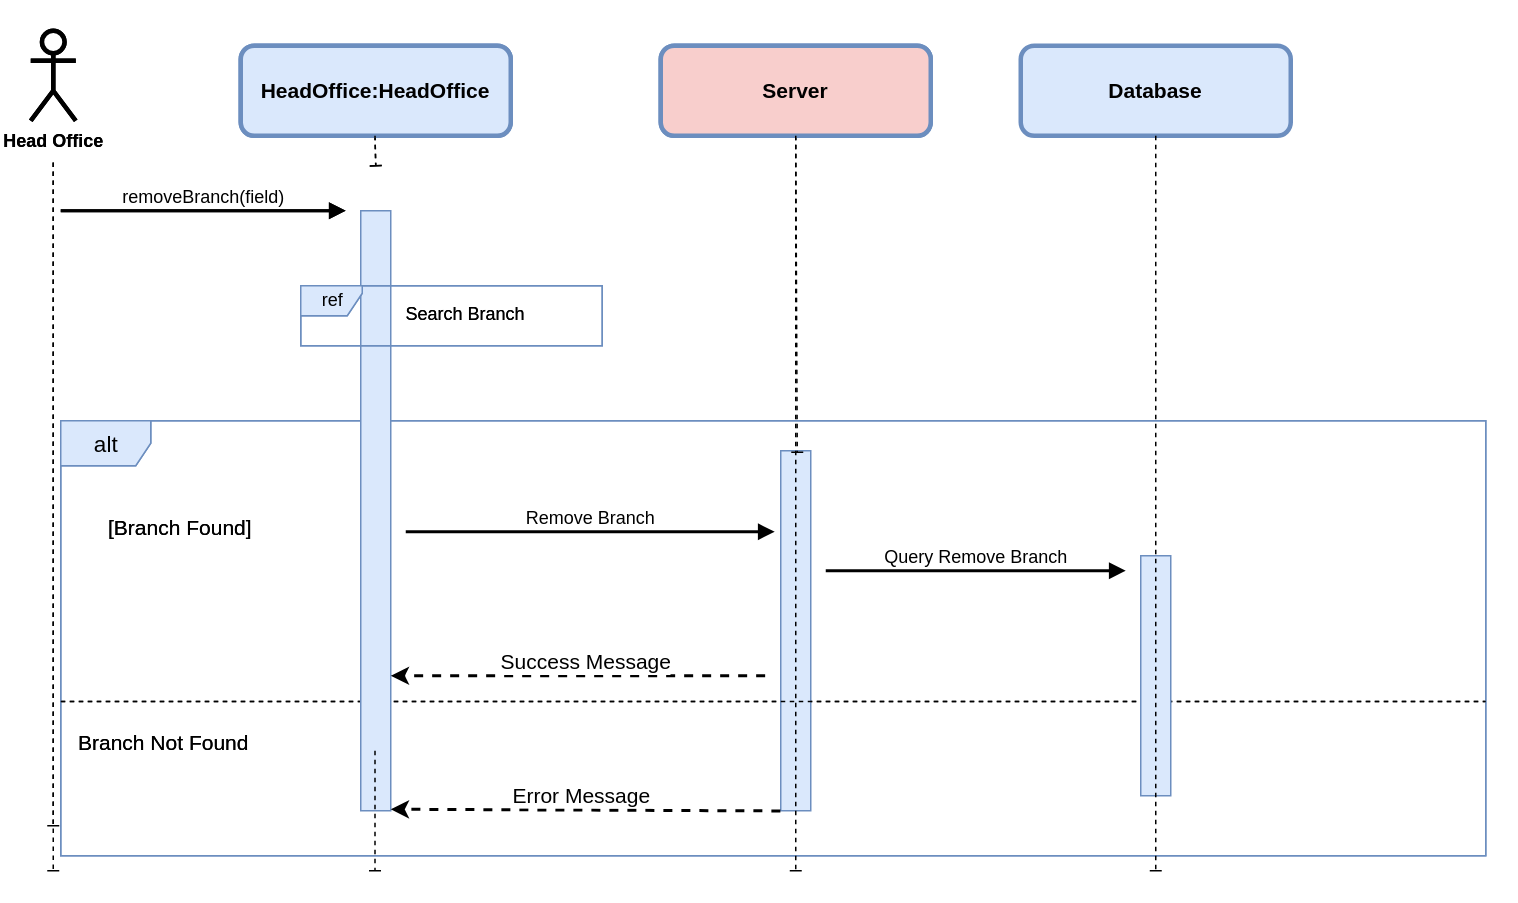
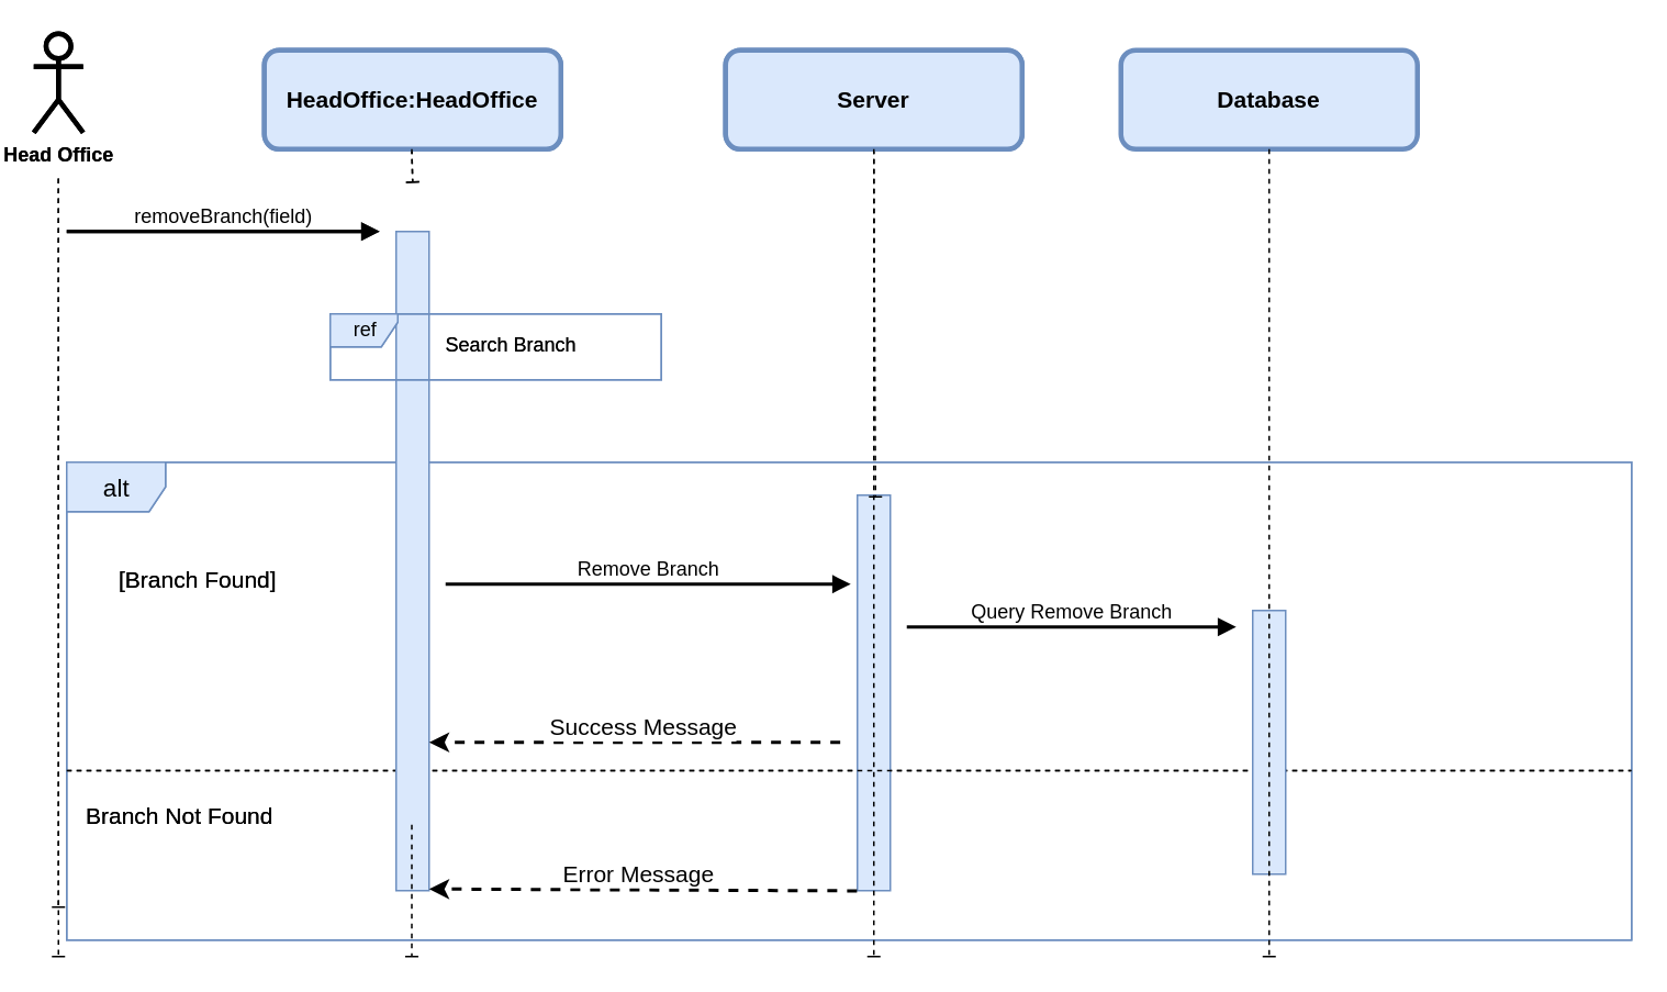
  <mxCell id="0" />
  <mxCell id="1" parent="0" />
  <mxCell id="2" value="&lt;span style=&quot;font-size: 14px;&quot;&gt;&lt;b&gt;HeadOffice:HeadOffice&lt;/b&gt;&lt;/span&gt;" style="rounded=1;whiteSpace=wrap;html=1;strokeWidth=3;fillColor=#dae8fc;strokeColor=#6c8ebf;" parent="1" vertex="1"><mxGeometry x="160" y="30" width="180" height="60" as="geometry" /></mxCell>
  <mxCell id="3" value="" style="edgeStyle=none;html=1;dashed=1;strokeWidth=1;endArrow=baseDash;endFill=0;startArrow=none;" parent="1" edge="1"><mxGeometry relative="1" as="geometry"><mxPoint x="249.5" y="90" as="sourcePoint" /><mxPoint x="250" y="110" as="targetPoint" /></mxGeometry></mxCell>
  <mxCell id="4" value="&lt;b&gt;Head Office&lt;/b&gt;" style="shape=umlActor;verticalLabelPosition=bottom;verticalAlign=top;html=1;outlineConnect=0;strokeWidth=3;rounded=1;" parent="1" vertex="1"><mxGeometry x="20" y="20" width="30" height="60" as="geometry" /></mxCell>
  <mxCell id="5" value="" style="edgeStyle=none;html=1;dashed=1;strokeWidth=1;endArrow=baseDash;endFill=0;" parent="1" edge="1"><mxGeometry relative="1" as="geometry"><mxPoint x="34.97" y="107.85" as="sourcePoint" /><mxPoint x="35" y="550" as="targetPoint" /></mxGeometry></mxCell>
  <mxCell id="6" value="&lt;font style=&quot;font-size: 15px;&quot;&gt;alt&lt;/font&gt;" style="shape=umlFrame;tabWidth=110;tabHeight=30;tabPosition=left;html=1;boundedLbl=1;labelInHeader=1;width=60;height=30;fontSize=13;fillColor=#dae8fc;strokeColor=#6c8ebf;" parent="1" vertex="1"><mxGeometry x="40" y="280" width="950" height="290" as="geometry" /></mxCell>
  <mxCell id="7" value="" style="line;strokeWidth=1;dashed=1;labelPosition=center;verticalLabelPosition=bottom;align=left;verticalAlign=top;spacingLeft=20;spacingTop=15;fontSize=13;" parent="6" vertex="1"><mxGeometry y="182" width="950" height="10.4" as="geometry" /></mxCell>
  <mxCell id="8" value="Branch Not Found" style="text;fontSize=14;" parent="6" vertex="1"><mxGeometry width="100" height="20" relative="1" as="geometry"><mxPoint x="10" y="200" as="offset" /></mxGeometry></mxCell>
  <mxCell id="9" value="[Branch Found]" style="text;fontSize=14;" parent="6" vertex="1"><mxGeometry x="30" y="56.875" width="100" height="16.25" as="geometry" /></mxCell>
  <mxCell id="10" value="" style="html=1;points=[];perimeter=orthogonalPerimeter;fontSize=12;fillColor=#dae8fc;strokeColor=#6c8ebf;" parent="6" vertex="1"><mxGeometry x="480" y="20" width="20" height="240" as="geometry" /></mxCell>
  <mxCell id="11" value="&lt;span style=&quot;font-size: 12px;&quot;&gt;Remove Branch&lt;/span&gt;" style="html=1;verticalAlign=bottom;endArrow=block;strokeWidth=2;entryX=-0.2;entryY=0.225;entryDx=0;entryDy=0;entryPerimeter=0;" parent="6" target="10" edge="1"><mxGeometry width="80" relative="1" as="geometry"><mxPoint x="230" y="74" as="sourcePoint" /><mxPoint x="430" y="73.12" as="targetPoint" /></mxGeometry></mxCell>
  <mxCell id="12" value="&lt;font style=&quot;font-size: 15px;&quot;&gt;alt&lt;/font&gt;" style="shape=umlFrame;tabWidth=110;tabHeight=30;tabPosition=left;html=1;boundedLbl=1;labelInHeader=1;width=60;height=30;fontSize=13;fillColor=#dae8fc;strokeColor=#6c8ebf;" parent="6" vertex="1"><mxGeometry width="950" height="290" as="geometry" /></mxCell>
  <mxCell id="13" value="" style="line;strokeWidth=1;dashed=1;labelPosition=center;verticalLabelPosition=bottom;align=left;verticalAlign=top;spacingLeft=20;spacingTop=15;fontSize=13;" parent="12" vertex="1"><mxGeometry y="182" width="950" height="10.4" as="geometry" /></mxCell>
  <mxCell id="14" value="Branch Not Found" style="text;fontSize=14;" parent="12" vertex="1"><mxGeometry width="100" height="20" relative="1" as="geometry"><mxPoint x="10" y="200" as="offset" /></mxGeometry></mxCell>
  <mxCell id="15" value="[Branch Found]" style="text;fontSize=14;" parent="12" vertex="1"><mxGeometry x="30" y="56.875" width="100" height="16.25" as="geometry" /></mxCell>
  <mxCell id="16" value="" style="html=1;points=[];perimeter=orthogonalPerimeter;fontSize=12;fillColor=#dae8fc;strokeColor=#6c8ebf;" parent="12" vertex="1"><mxGeometry x="200" y="-140" width="20" height="400" as="geometry" /></mxCell>
  <mxCell id="17" value="&lt;span style=&quot;font-size: 12px;&quot;&gt;Query Remove Branch&lt;/span&gt;" style="html=1;verticalAlign=bottom;endArrow=block;strokeWidth=2;" parent="12" edge="1"><mxGeometry width="80" relative="1" as="geometry"><mxPoint x="510" y="100" as="sourcePoint" /><mxPoint x="710" y="100" as="targetPoint" /></mxGeometry></mxCell>
  <mxCell id="18" value="" style="endArrow=classic;html=1;strokeWidth=2;fontSize=13;dashed=1;" parent="12" target="16" edge="1"><mxGeometry relative="1" as="geometry"><mxPoint x="469.6" y="170.0" as="sourcePoint" /><mxPoint x="222" y="140" as="targetPoint" /></mxGeometry></mxCell>
  <mxCell id="19" value="&lt;font style=&quot;font-size: 14px;&quot;&gt;Success Message&lt;/font&gt;" style="edgeLabel;resizable=0;html=1;align=center;verticalAlign=middle;strokeWidth=3;fontSize=13;rounded=1;" parent="18" connectable="0" vertex="1"><mxGeometry relative="1" as="geometry"><mxPoint x="5" y="-10" as="offset" /></mxGeometry></mxCell>
  <mxCell id="20" value="" style="endArrow=classic;html=1;strokeWidth=2;fontSize=13;dashed=1;exitX=0.505;exitY=0.897;exitDx=0;exitDy=0;exitPerimeter=0;" parent="12" source="12" edge="1"><mxGeometry relative="1" as="geometry"><mxPoint x="450" y="259" as="sourcePoint" /><mxPoint x="219.999" y="258.997" as="targetPoint" /></mxGeometry></mxCell>
  <mxCell id="21" value="&lt;font style=&quot;font-size: 14px;&quot;&gt;Error Message&lt;/font&gt;" style="edgeLabel;resizable=0;html=1;align=center;verticalAlign=middle;strokeWidth=3;fontSize=13;rounded=1;" parent="20" connectable="0" vertex="1"><mxGeometry relative="1" as="geometry"><mxPoint x="-3" y="-10" as="offset" /></mxGeometry></mxCell>
  <mxCell id="22" value="" style="edgeStyle=none;html=1;dashed=1;strokeWidth=1;endArrow=baseDash;endFill=0;startArrow=none;" parent="12" edge="1"><mxGeometry relative="1" as="geometry"><mxPoint x="209.5" y="220" as="sourcePoint" /><mxPoint x="209.5" y="300" as="targetPoint" /></mxGeometry></mxCell>
  <mxCell id="23" value="ref" style="shape=umlFrame;tabPosition=left;html=1;boundedLbl=1;labelInHeader=1;width=41;height=20;fillColor=#dae8fc;strokeColor=#6c8ebf;" parent="1" vertex="1"><mxGeometry x="200" y="190" width="201" height="40" as="geometry" /></mxCell>
  <mxCell id="24" value="Search Branch" style="text;align=center;" parent="23" vertex="1"><mxGeometry width="100" height="20" relative="1" as="geometry"><mxPoint x="60" y="5" as="offset" /></mxGeometry></mxCell>
  <mxCell id="25" value="&lt;span style=&quot;font-size: 12px;&quot;&gt;removeBranch(field)&lt;/span&gt;" style="html=1;verticalAlign=bottom;endArrow=block;strokeWidth=2;" parent="1" edge="1"><mxGeometry width="80" relative="1" as="geometry"><mxPoint x="40" y="140" as="sourcePoint" /><mxPoint x="230" y="140" as="targetPoint" /></mxGeometry></mxCell>
  <mxCell id="26" value="&lt;span style=&quot;font-size: 14px;&quot;&gt;&lt;b&gt;Database&lt;/b&gt;&lt;/span&gt;" style="rounded=1;whiteSpace=wrap;html=1;strokeWidth=3;fillColor=#dae8fc;strokeColor=#6c8ebf;" parent="1" vertex="1"><mxGeometry x="440" y="30" width="180" height="60" as="geometry" /></mxCell>
  <mxCell id="27" value="" style="edgeStyle=none;html=1;dashed=1;strokeWidth=1;endArrow=baseDash;endFill=0;startArrow=none;entryX=0.55;entryY=0.004;entryDx=0;entryDy=0;entryPerimeter=0;exitX=0.5;exitY=1;exitDx=0;exitDy=0;" parent="1" source="26" target="10" edge="1"><mxGeometry relative="1" as="geometry"><mxPoint x="530" y="130" as="sourcePoint" /><mxPoint x="530" y="210" as="targetPoint" /></mxGeometry></mxCell>
  <mxCell id="28" value="&lt;span style=&quot;font-size: 14px;&quot;&gt;&lt;b&gt;&lt;font color=&quot;#000000&quot;&gt;HeadOffice:HeadOffice&lt;/font&gt;&lt;/b&gt;&lt;/span&gt;" style="rounded=1;whiteSpace=wrap;html=1;strokeWidth=3;fillColor=#dae8fc;strokeColor=#6c8ebf;" parent="1" vertex="1"><mxGeometry x="160" y="30" width="180" height="60" as="geometry" /></mxCell>
  <mxCell id="29" value="" style="edgeStyle=none;html=1;dashed=1;strokeWidth=1;endArrow=baseDash;endFill=0;startArrow=none;" parent="1" edge="1"><mxGeometry relative="1" as="geometry"><mxPoint x="249.5" y="90" as="sourcePoint" /><mxPoint x="250" y="110" as="targetPoint" /></mxGeometry></mxCell>
  <mxCell id="30" value="&lt;b&gt;Head Office&lt;/b&gt;" style="shape=umlActor;verticalLabelPosition=bottom;verticalAlign=top;html=1;outlineConnect=0;strokeWidth=3;rounded=1;" parent="1" vertex="1"><mxGeometry x="20" y="20" width="30" height="60" as="geometry" /></mxCell>
  <mxCell id="31" value="" style="edgeStyle=none;html=1;dashed=1;strokeWidth=1;endArrow=baseDash;endFill=0;" parent="1" edge="1"><mxGeometry relative="1" as="geometry"><mxPoint x="34.97" y="107.85" as="sourcePoint" /><mxPoint x="35" y="580" as="targetPoint" /></mxGeometry></mxCell>
  <mxCell id="32" value="ref" style="shape=umlFrame;tabPosition=left;html=1;boundedLbl=1;labelInHeader=1;width=41;height=20;fillColor=#dae8fc;strokeColor=#6c8ebf;" parent="1" vertex="1"><mxGeometry x="200" y="190" width="201" height="40" as="geometry" /></mxCell>
  <mxCell id="33" value="Search Branch" style="text;align=center;" parent="32" vertex="1"><mxGeometry width="100" height="20" relative="1" as="geometry"><mxPoint x="60" y="5" as="offset" /></mxGeometry></mxCell>
  <mxCell id="34" value="&lt;span style=&quot;font-size: 12px;&quot;&gt;removeBranch(field)&lt;/span&gt;" style="html=1;verticalAlign=bottom;endArrow=block;strokeWidth=2;" parent="1" edge="1"><mxGeometry width="80" relative="1" as="geometry"><mxPoint x="40" y="140" as="sourcePoint" /><mxPoint x="230" y="140" as="targetPoint" /></mxGeometry></mxCell>
- <mxCell id="35" value="&lt;span style=&quot;font-size: 14px;&quot;&gt;&lt;b&gt;&lt;font color=&quot;#000000&quot;&gt;Server&lt;/font&gt;&lt;/b&gt;&lt;/span&gt;" style="rounded=1;whiteSpace=wrap;html=1;strokeWidth=3;fillColor=#f8cecc;strokeColor=#6c8ebf;" parent="1" vertex="1"><mxGeometry x="440" y="30" width="180" height="60" as="geometry" /></mxCell>
+ <mxCell id="35" value="&lt;span style=&quot;font-size: 14px;&quot;&gt;&lt;b&gt;&lt;font color=&quot;#000000&quot;&gt;Server&lt;/font&gt;&lt;/b&gt;&lt;/span&gt;" style="rounded=1;whiteSpace=wrap;html=1;strokeWidth=3;fillColor=#dae8fc;strokeColor=#6c8ebf;" parent="1" vertex="1"><mxGeometry x="440" y="30" width="180" height="60" as="geometry" /></mxCell>
  <mxCell id="36" value="" style="edgeStyle=none;html=1;dashed=1;strokeWidth=1;endArrow=baseDash;endFill=0;startArrow=none;exitX=0.5;exitY=1;exitDx=0;exitDy=0;" parent="1" source="35" edge="1"><mxGeometry relative="1" as="geometry"><mxPoint x="530" y="130" as="sourcePoint" /><mxPoint x="530" y="580" as="targetPoint" /></mxGeometry></mxCell>
  <mxCell id="37" value="" style="html=1;points=[];perimeter=orthogonalPerimeter;fontSize=12;fillColor=#dae8fc;strokeColor=#6c8ebf;" parent="1" vertex="1"><mxGeometry x="760" y="370" width="20" height="160" as="geometry" /></mxCell>
  <mxCell id="38" value="&lt;span style=&quot;font-size: 14px;&quot;&gt;&lt;b&gt;&lt;font color=&quot;#000000&quot;&gt;Database&lt;/font&gt;&lt;/b&gt;&lt;/span&gt;" style="rounded=1;whiteSpace=wrap;html=1;strokeWidth=3;fillColor=#dae8fc;strokeColor=#6c8ebf;" parent="1" vertex="1"><mxGeometry x="680" y="30" width="180" height="60" as="geometry" /></mxCell>
  <mxCell id="39" value="" style="edgeStyle=none;html=1;dashed=1;strokeWidth=1;endArrow=baseDash;endFill=0;startArrow=none;exitX=0.5;exitY=1;exitDx=0;exitDy=0;" parent="1" source="38" edge="1"><mxGeometry relative="1" as="geometry"><mxPoint x="770" y="130" as="sourcePoint" /><mxPoint x="770" y="580" as="targetPoint" /></mxGeometry></mxCell>
